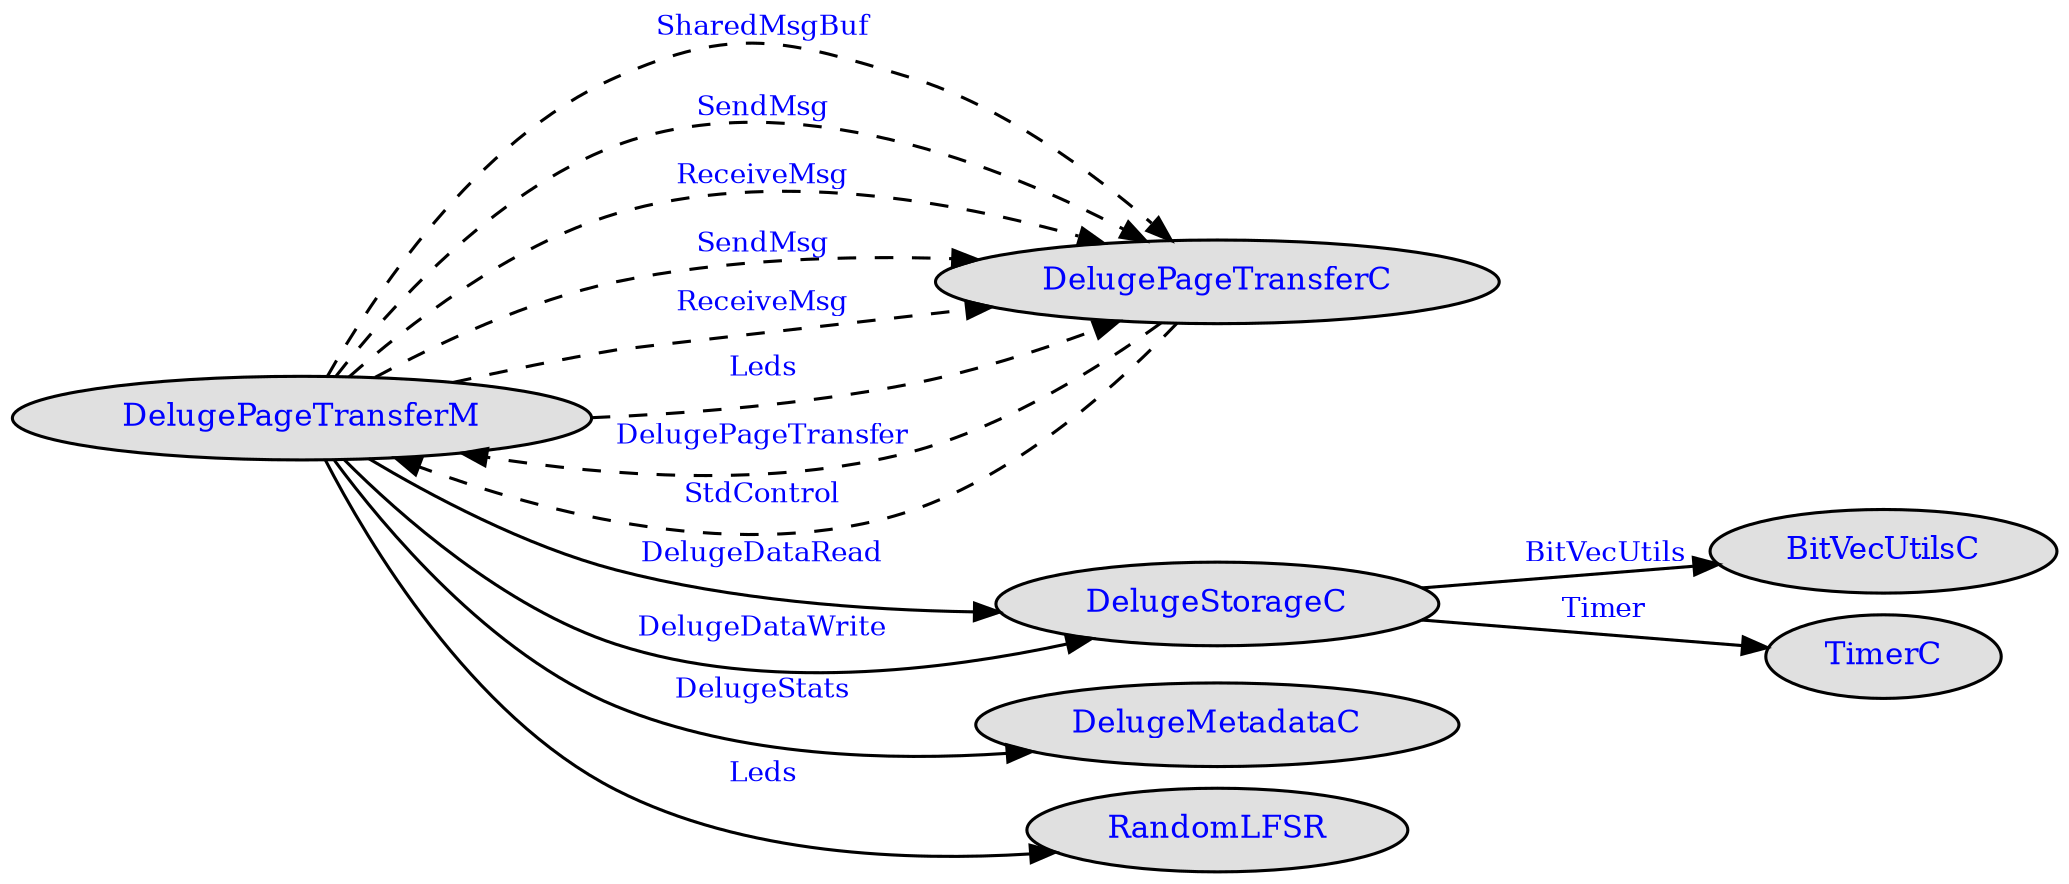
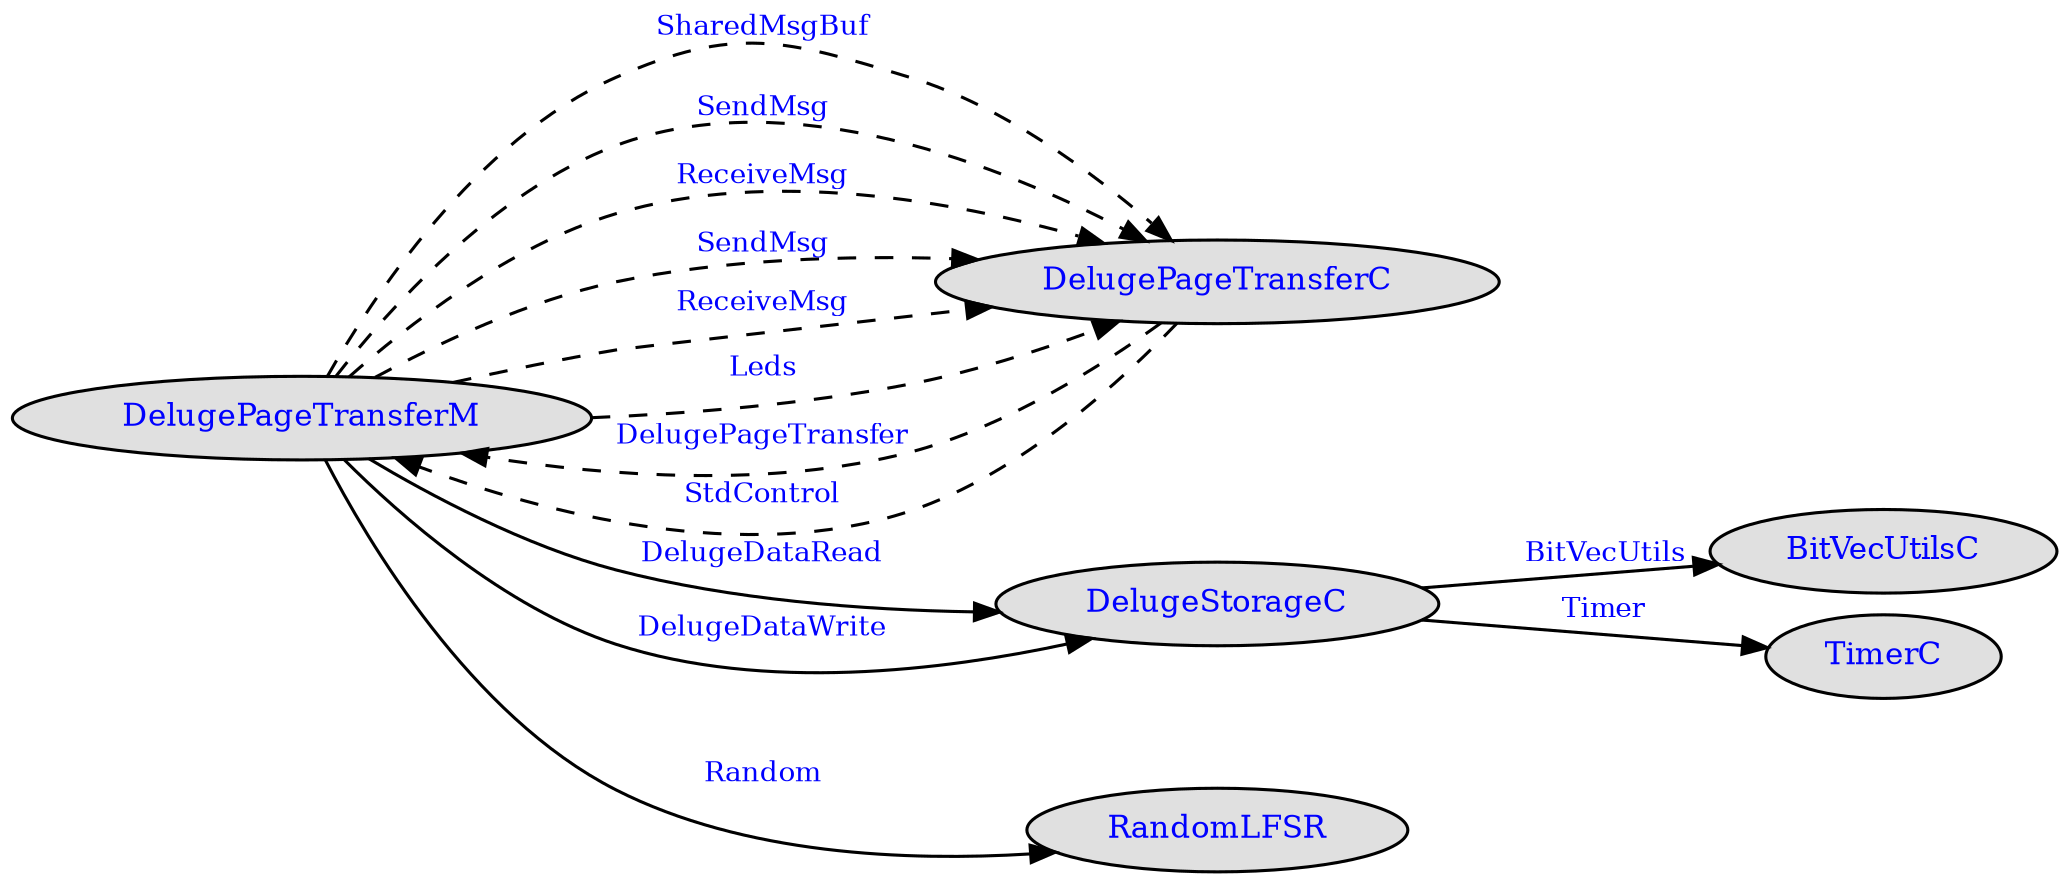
  digraph {
    nodesep=0.1
    rankdir=LR
    ranksep=0.0005
    node [fillcolor="#e0e0e0" fontcolor=blue fontsize=10 shape=ellipse style=filled]
    edge [arrowsize=.8 fontcolor=blue fontsize=9 style=dashed]
    DelugePageTransferM [height=.1 width=.1]
    DelugePageTransferC [height=.1 width=.1]
    DelugeStorageC [height=.1 width=.1]
-   DelugeMetadataC [height=.1 width=.1]
    RandomLFSR [height=.1 width=.1]
    BitVecUtilsC [height=.1 width=.1]
    TimerC [height=.1 width=.1]
    DelugePageTransferM -> DelugePageTransferC [label=SharedMsgBuf]
    DelugePageTransferM -> DelugePageTransferC [label=SendMsg]
    DelugePageTransferM -> DelugePageTransferC [label=ReceiveMsg]
    DelugePageTransferM -> DelugePageTransferC [label=SendMsg]
    DelugePageTransferM -> DelugePageTransferC [label=ReceiveMsg]
    DelugePageTransferM -> DelugePageTransferC [label=Leds]
    DelugePageTransferM -> DelugeStorageC [label=DelugeDataRead style=""]
    DelugePageTransferM -> DelugeStorageC [label=DelugeDataWrite style=""]
-   DelugePageTransferM -> DelugeMetadataC [label=DelugeStats style=""]
-   DelugePageTransferM -> RandomLFSR [label=Leds style=""]
+   DelugePageTransferM -> RandomLFSR [label=Random style=""]
    DelugePageTransferC -> DelugePageTransferM [label=DelugePageTransfer]
    DelugePageTransferC -> DelugePageTransferM [label=StdControl]
    DelugeStorageC -> BitVecUtilsC [label=BitVecUtils style=""]
    DelugeStorageC -> TimerC [label=Timer style=""]
  }
